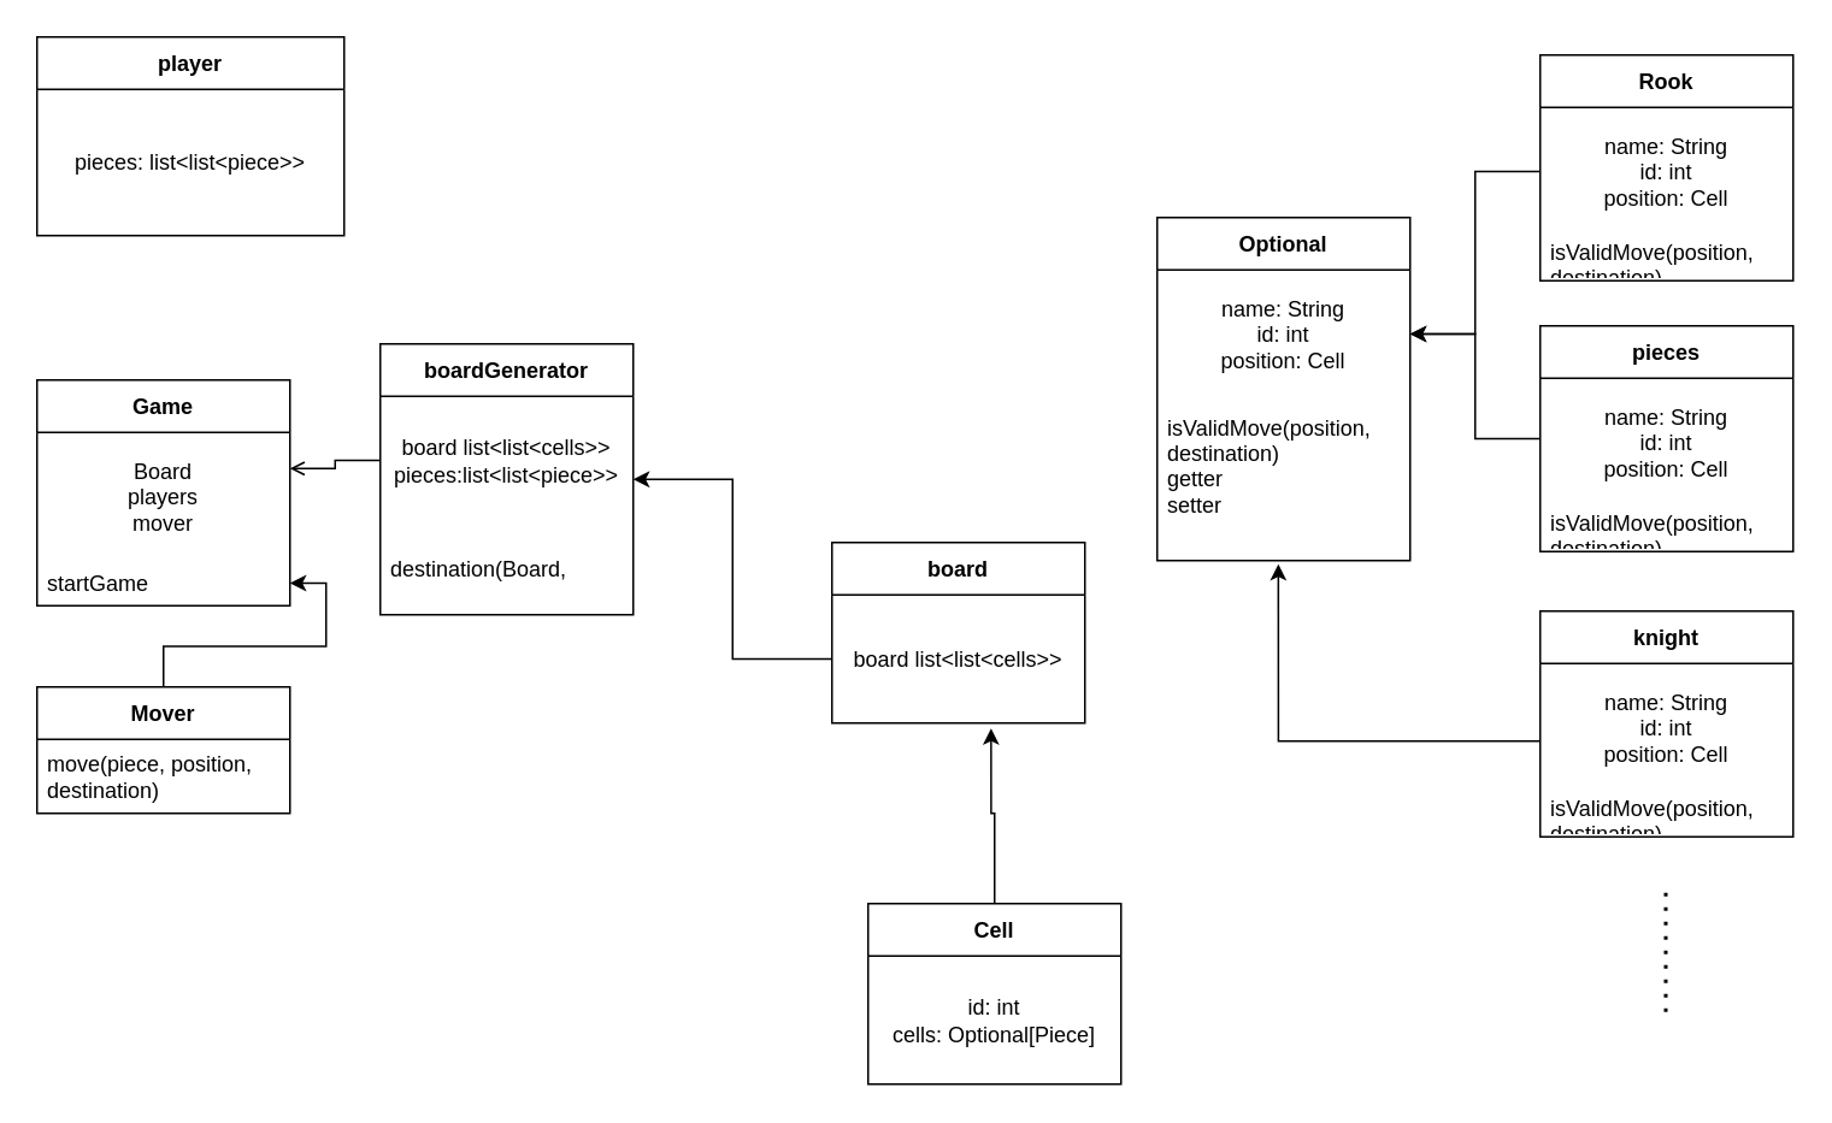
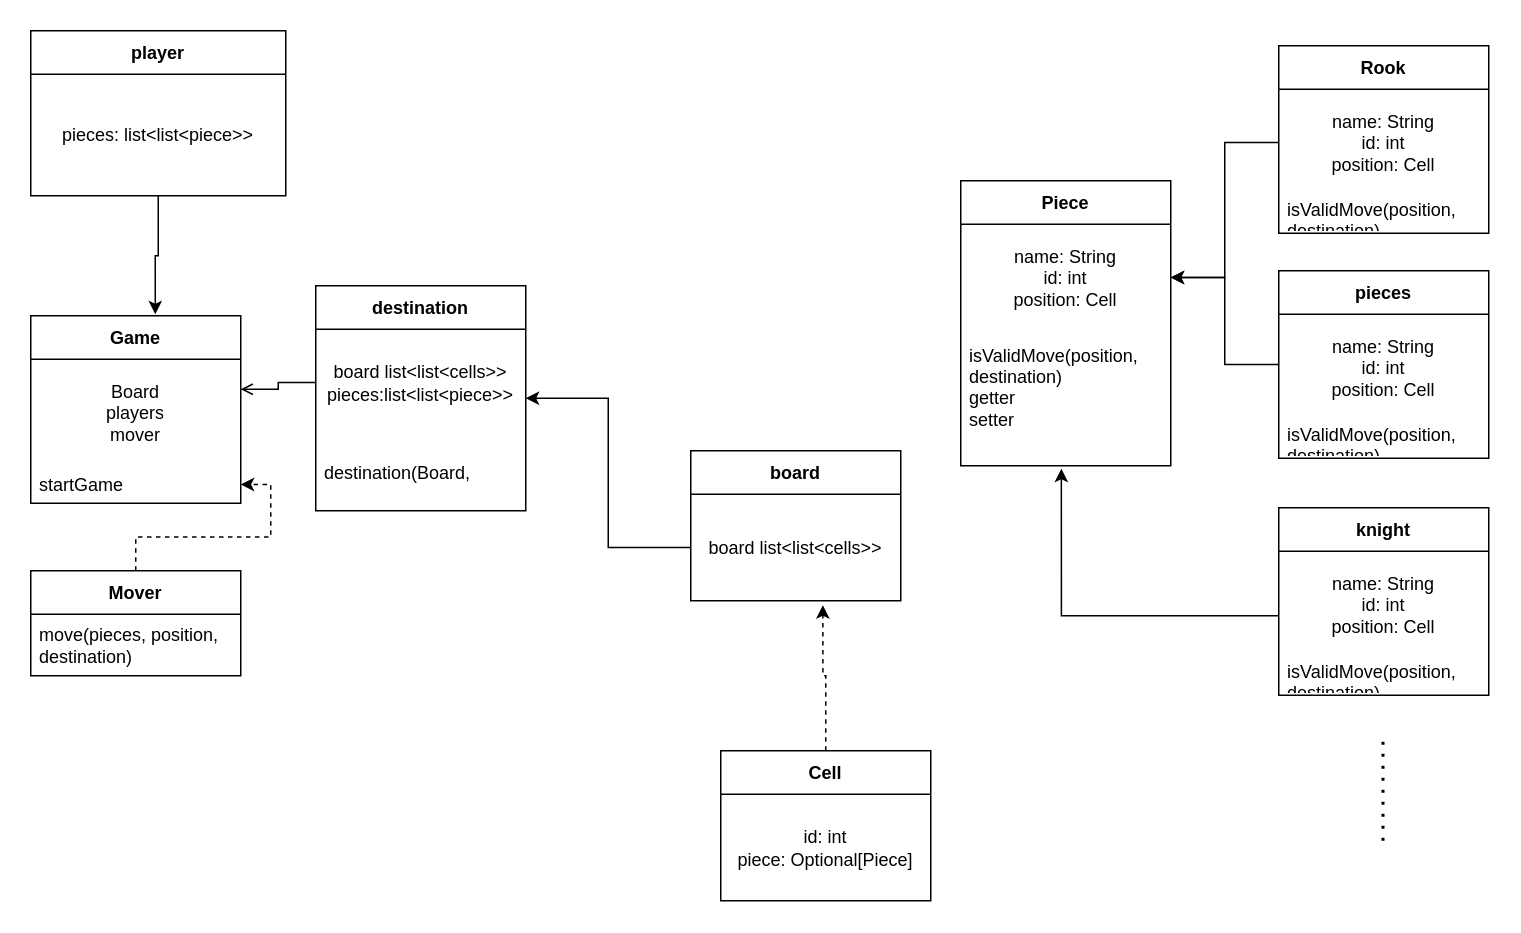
  <mxCell id="0" />
  <mxCell id="1" parent="0" />
- <mxCell id="2" value="Optional" style="swimlane;fontStyle=1;align=center;verticalAlign=middle;childLayout=stackLayout;horizontal=1;startSize=29;horizontalStack=0;resizeParent=1;resizeParentMax=0;resizeLast=0;collapsible=0;marginBottom=0;html=1;whiteSpace=wrap;" vertex="1" parent="1"><mxGeometry x="640" y="120" width="140" height="190" as="geometry" /></mxCell>
+ <mxCell id="2" value="Piece" style="swimlane;fontStyle=1;align=center;verticalAlign=middle;childLayout=stackLayout;horizontal=1;startSize=29;horizontalStack=0;resizeParent=1;resizeParentMax=0;resizeLast=0;collapsible=0;marginBottom=0;html=1;whiteSpace=wrap;" vertex="1" parent="1"><mxGeometry x="640" y="120" width="140" height="190" as="geometry" /></mxCell>
  <mxCell id="3" value="name: String&lt;div&gt;id: int&lt;/div&gt;&lt;div&gt;position: Cell&lt;/div&gt;" style="text;html=1;strokeColor=none;fillColor=none;align=center;verticalAlign=middle;spacingLeft=4;spacingRight=4;overflow=hidden;rotatable=0;points=[[0,0.5],[1,0.5]];portConstraint=eastwest;whiteSpace=wrap;" vertex="1" parent="2"><mxGeometry y="29" width="140" height="71" as="geometry" /></mxCell>
  <mxCell id="4" value="isValidMove(position, destination)&lt;div&gt;getter&lt;/div&gt;&lt;div&gt;setter&lt;/div&gt;&lt;div&gt;&lt;br&gt;&lt;/div&gt;" style="text;html=1;strokeColor=none;fillColor=none;align=left;verticalAlign=middle;spacingLeft=4;spacingRight=4;overflow=hidden;rotatable=0;points=[[0,0.5],[1,0.5]];portConstraint=eastwest;whiteSpace=wrap;" vertex="1" parent="2"><mxGeometry y="100" width="140" height="90" as="geometry" /></mxCell>
  <mxCell id="5" value="Rook" style="swimlane;fontStyle=1;align=center;verticalAlign=middle;childLayout=stackLayout;horizontal=1;startSize=29;horizontalStack=0;resizeParent=1;resizeParentMax=0;resizeLast=0;collapsible=0;marginBottom=0;html=1;whiteSpace=wrap;" vertex="1" parent="1"><mxGeometry x="852" y="30" width="140" height="125" as="geometry" /></mxCell>
  <mxCell id="6" value="name: String&lt;div&gt;id: int&lt;/div&gt;&lt;div&gt;position: Cell&lt;/div&gt;" style="text;html=1;strokeColor=none;fillColor=none;align=center;verticalAlign=middle;spacingLeft=4;spacingRight=4;overflow=hidden;rotatable=0;points=[[0,0.5],[1,0.5]];portConstraint=eastwest;whiteSpace=wrap;" vertex="1" parent="5"><mxGeometry y="29" width="140" height="71" as="geometry" /></mxCell>
  <mxCell id="7" value="isValidMove(position, destination)" style="text;html=1;strokeColor=none;fillColor=none;align=left;verticalAlign=middle;spacingLeft=4;spacingRight=4;overflow=hidden;rotatable=0;points=[[0,0.5],[1,0.5]];portConstraint=eastwest;whiteSpace=wrap;" vertex="1" parent="5"><mxGeometry y="100" width="140" height="25" as="geometry" /></mxCell>
  <mxCell id="8" style="edgeStyle=orthogonalEdgeStyle;rounded=0;orthogonalLoop=1;jettySize=auto;html=1;entryX=1;entryY=0.5;entryDx=0;entryDy=0;" edge="1" parent="1" source="6" target="3"><mxGeometry relative="1" as="geometry" /></mxCell>
  <mxCell id="9" style="edgeStyle=orthogonalEdgeStyle;rounded=0;orthogonalLoop=1;jettySize=auto;html=1;entryX=1;entryY=0.5;entryDx=0;entryDy=0;" edge="1" parent="1" source="10" target="3"><mxGeometry relative="1" as="geometry" /></mxCell>
  <mxCell id="10" value="pieces" style="swimlane;fontStyle=1;align=center;verticalAlign=middle;childLayout=stackLayout;horizontal=1;startSize=29;horizontalStack=0;resizeParent=1;resizeParentMax=0;resizeLast=0;collapsible=0;marginBottom=0;html=1;whiteSpace=wrap;" vertex="1" parent="1"><mxGeometry x="852" y="180" width="140" height="125" as="geometry" /></mxCell>
  <mxCell id="11" value="name: String&lt;div&gt;id: int&lt;/div&gt;&lt;div&gt;position: Cell&lt;/div&gt;" style="text;html=1;strokeColor=none;fillColor=none;align=center;verticalAlign=middle;spacingLeft=4;spacingRight=4;overflow=hidden;rotatable=0;points=[[0,0.5],[1,0.5]];portConstraint=eastwest;whiteSpace=wrap;" vertex="1" parent="10"><mxGeometry y="29" width="140" height="71" as="geometry" /></mxCell>
  <mxCell id="12" value="isValidMove(position, destination)" style="text;html=1;strokeColor=none;fillColor=none;align=left;verticalAlign=middle;spacingLeft=4;spacingRight=4;overflow=hidden;rotatable=0;points=[[0,0.5],[1,0.5]];portConstraint=eastwest;whiteSpace=wrap;" vertex="1" parent="10"><mxGeometry y="100" width="140" height="25" as="geometry" /></mxCell>
  <mxCell id="13" value="knight" style="swimlane;fontStyle=1;align=center;verticalAlign=middle;childLayout=stackLayout;horizontal=1;startSize=29;horizontalStack=0;resizeParent=1;resizeParentMax=0;resizeLast=0;collapsible=0;marginBottom=0;html=1;whiteSpace=wrap;" vertex="1" parent="1"><mxGeometry x="852" y="338" width="140" height="125" as="geometry" /></mxCell>
  <mxCell id="14" value="name: String&lt;div&gt;id: int&lt;/div&gt;&lt;div&gt;position: Cell&lt;/div&gt;" style="text;html=1;strokeColor=none;fillColor=none;align=center;verticalAlign=middle;spacingLeft=4;spacingRight=4;overflow=hidden;rotatable=0;points=[[0,0.5],[1,0.5]];portConstraint=eastwest;whiteSpace=wrap;" vertex="1" parent="13"><mxGeometry y="29" width="140" height="71" as="geometry" /></mxCell>
  <mxCell id="15" value="isValidMove(position, destination)" style="text;html=1;strokeColor=none;fillColor=none;align=left;verticalAlign=middle;spacingLeft=4;spacingRight=4;overflow=hidden;rotatable=0;points=[[0,0.5],[1,0.5]];portConstraint=eastwest;whiteSpace=wrap;" vertex="1" parent="13"><mxGeometry y="100" width="140" height="25" as="geometry" /></mxCell>
  <mxCell id="16" value="" style="endArrow=none;dashed=1;html=1;dashPattern=1 3;strokeWidth=2;rounded=0;" edge="1" parent="1"><mxGeometry width="50" height="50" relative="1" as="geometry"><mxPoint x="921.5" y="560" as="sourcePoint" /><mxPoint x="921.5" y="490" as="targetPoint" /></mxGeometry></mxCell>
  <mxCell id="17" value="Cell" style="swimlane;fontStyle=1;align=center;verticalAlign=middle;childLayout=stackLayout;horizontal=1;startSize=29;horizontalStack=0;resizeParent=1;resizeParentMax=0;resizeLast=0;collapsible=0;marginBottom=0;html=1;whiteSpace=wrap;" vertex="1" parent="1"><mxGeometry x="480" y="500" width="140" height="100" as="geometry" /></mxCell>
- <mxCell id="18" value="id: int&lt;div&gt;cells: Optional[Piece]&lt;/div&gt;" style="text;html=1;strokeColor=none;fillColor=none;align=center;verticalAlign=middle;spacingLeft=4;spacingRight=4;overflow=hidden;rotatable=0;points=[[0,0.5],[1,0.5]];portConstraint=eastwest;whiteSpace=wrap;" vertex="1" parent="17"><mxGeometry y="29" width="140" height="71" as="geometry" /></mxCell>
+ <mxCell id="18" value="id: int&lt;div&gt;piece: Optional[Piece]&lt;/div&gt;" style="text;html=1;strokeColor=none;fillColor=none;align=center;verticalAlign=middle;spacingLeft=4;spacingRight=4;overflow=hidden;rotatable=0;points=[[0,0.5],[1,0.5]];portConstraint=eastwest;whiteSpace=wrap;" vertex="1" parent="17"><mxGeometry y="29" width="140" height="71" as="geometry" /></mxCell>
  <mxCell id="19" value="board" style="swimlane;fontStyle=1;align=center;verticalAlign=middle;childLayout=stackLayout;horizontal=1;startSize=29;horizontalStack=0;resizeParent=1;resizeParentMax=0;resizeLast=0;collapsible=0;marginBottom=0;html=1;whiteSpace=wrap;" vertex="1" parent="1"><mxGeometry x="460" y="300" width="140" height="100" as="geometry" /></mxCell>
  <mxCell id="20" value="board list&amp;lt;list&amp;lt;cells&amp;gt;&amp;gt;" style="text;html=1;strokeColor=none;fillColor=none;align=center;verticalAlign=middle;spacingLeft=4;spacingRight=4;overflow=hidden;rotatable=0;points=[[0,0.5],[1,0.5]];portConstraint=eastwest;whiteSpace=wrap;" vertex="1" parent="19"><mxGeometry y="29" width="140" height="71" as="geometry" /></mxCell>
- <mxCell id="21" value="boardGenerator" style="swimlane;fontStyle=1;align=center;verticalAlign=middle;childLayout=stackLayout;horizontal=1;startSize=29;horizontalStack=0;resizeParent=1;resizeParentMax=0;resizeLast=0;collapsible=0;marginBottom=0;html=1;whiteSpace=wrap;" vertex="1" parent="1"><mxGeometry x="210" y="190" width="140" height="150" as="geometry" /></mxCell>
+ <mxCell id="21" value="destination" style="swimlane;fontStyle=1;align=center;verticalAlign=middle;childLayout=stackLayout;horizontal=1;startSize=29;horizontalStack=0;resizeParent=1;resizeParentMax=0;resizeLast=0;collapsible=0;marginBottom=0;html=1;whiteSpace=wrap;" vertex="1" parent="1"><mxGeometry x="210" y="190" width="140" height="150" as="geometry" /></mxCell>
  <mxCell id="22" value="board list&amp;lt;list&amp;lt;cells&amp;gt;&amp;gt;&lt;div&gt;pieces:list&amp;lt;list&amp;lt;piece&amp;gt;&amp;gt;&lt;/div&gt;" style="text;html=1;strokeColor=none;fillColor=none;align=center;verticalAlign=middle;spacingLeft=4;spacingRight=4;overflow=hidden;rotatable=0;points=[[0,0.5],[1,0.5]];portConstraint=eastwest;whiteSpace=wrap;" vertex="1" parent="21"><mxGeometry y="29" width="140" height="71" as="geometry" /></mxCell>
  <mxCell id="23" value="destination(Board,&amp;nbsp;" style="text;html=1;strokeColor=none;fillColor=none;align=left;verticalAlign=middle;spacingLeft=4;spacingRight=4;overflow=hidden;rotatable=0;points=[[0,0.5],[1,0.5]];portConstraint=eastwest;whiteSpace=wrap;" vertex="1" parent="21"><mxGeometry y="100" width="140" height="50" as="geometry" /></mxCell>
  <mxCell id="24" value="Game" style="swimlane;fontStyle=1;align=center;verticalAlign=middle;childLayout=stackLayout;horizontal=1;startSize=29;horizontalStack=0;resizeParent=1;resizeParentMax=0;resizeLast=0;collapsible=0;marginBottom=0;html=1;whiteSpace=wrap;" vertex="1" parent="1"><mxGeometry x="20" y="210" width="140" height="125" as="geometry" /></mxCell>
  <mxCell id="25" value="Board&lt;div&gt;players&lt;/div&gt;&lt;div&gt;mover&lt;/div&gt;" style="text;html=1;strokeColor=none;fillColor=none;align=center;verticalAlign=middle;spacingLeft=4;spacingRight=4;overflow=hidden;rotatable=0;points=[[0,0.5],[1,0.5]];portConstraint=eastwest;whiteSpace=wrap;" vertex="1" parent="24"><mxGeometry y="29" width="140" height="71" as="geometry" /></mxCell>
  <mxCell id="26" value="startGame" style="text;html=1;strokeColor=none;fillColor=none;align=left;verticalAlign=middle;spacingLeft=4;spacingRight=4;overflow=hidden;rotatable=0;points=[[0,0.5],[1,0.5]];portConstraint=eastwest;whiteSpace=wrap;" vertex="1" parent="24"><mxGeometry y="100" width="140" height="25" as="geometry" /></mxCell>
- <mxCell id="27" value="" style="edgeStyle=orthogonalEdgeStyle;rounded=0;orthogonalLoop=1;jettySize=auto;html=1;" edge="1" parent="1" source="28" target="26"><mxGeometry relative="1" as="geometry" /></mxCell>
+ <mxCell id="27" value="" style="edgeStyle=orthogonalEdgeStyle;rounded=0;orthogonalLoop=1;jettySize=auto;html=1;dashed=1;" edge="1" parent="1" source="28" target="26"><mxGeometry relative="1" as="geometry" /></mxCell>
  <mxCell id="28" value="Mover" style="swimlane;fontStyle=1;align=center;verticalAlign=middle;childLayout=stackLayout;horizontal=1;startSize=29;horizontalStack=0;resizeParent=1;resizeParentMax=0;resizeLast=0;collapsible=0;marginBottom=0;html=1;whiteSpace=wrap;" vertex="1" parent="1"><mxGeometry x="20" y="380" width="140" height="70" as="geometry" /></mxCell>
- <mxCell id="29" value="move(piece, position, destination)" style="text;html=1;strokeColor=none;fillColor=none;align=left;verticalAlign=middle;spacingLeft=4;spacingRight=4;overflow=hidden;rotatable=0;points=[[0,0.5],[1,0.5]];portConstraint=eastwest;whiteSpace=wrap;" vertex="1" parent="28"><mxGeometry y="29" width="140" height="41" as="geometry" /></mxCell>
+ <mxCell id="29" value="move(pieces, position, destination)" style="text;html=1;strokeColor=none;fillColor=none;align=left;verticalAlign=middle;spacingLeft=4;spacingRight=4;overflow=hidden;rotatable=0;points=[[0,0.5],[1,0.5]];portConstraint=eastwest;whiteSpace=wrap;" vertex="1" parent="28"><mxGeometry y="29" width="140" height="41" as="geometry" /></mxCell>
  <mxCell id="30" value="player" style="swimlane;fontStyle=1;align=center;verticalAlign=middle;childLayout=stackLayout;horizontal=1;startSize=29;horizontalStack=0;resizeParent=1;resizeParentMax=0;resizeLast=0;collapsible=0;marginBottom=0;html=1;whiteSpace=wrap;" vertex="1" parent="1"><mxGeometry x="20" y="20" width="170" height="110" as="geometry" /></mxCell>
  <mxCell id="31" value="pieces: list&amp;lt;list&amp;lt;piece&amp;gt;&amp;gt;" style="text;html=1;strokeColor=none;fillColor=none;align=center;verticalAlign=middle;spacingLeft=4;spacingRight=4;overflow=hidden;rotatable=0;points=[[0,0.5],[1,0.5]];portConstraint=eastwest;whiteSpace=wrap;" vertex="1" parent="30"><mxGeometry y="29" width="170" height="81" as="geometry" /></mxCell>
+ <mxCell id="32" style="edgeStyle=orthogonalEdgeStyle;rounded=0;orthogonalLoop=1;jettySize=auto;html=1;entryX=0.593;entryY=-0.008;entryDx=0;entryDy=0;entryPerimeter=0;" edge="1" parent="1" source="30" target="24"><mxGeometry relative="1" as="geometry" /></mxCell>
  <mxCell id="33" style="edgeStyle=orthogonalEdgeStyle;rounded=0;orthogonalLoop=1;jettySize=auto;html=1;entryX=1;entryY=0.5;entryDx=0;entryDy=0;" edge="1" parent="1" source="20" target="21"><mxGeometry relative="1" as="geometry" /></mxCell>
  <mxCell id="34" style="edgeStyle=orthogonalEdgeStyle;rounded=0;orthogonalLoop=1;jettySize=auto;html=1;entryX=1;entryY=0.282;entryDx=0;entryDy=0;entryPerimeter=0;endArrow=open;" edge="1" parent="1" source="22" target="25"><mxGeometry relative="1" as="geometry" /></mxCell>
  <mxCell id="35" style="edgeStyle=orthogonalEdgeStyle;rounded=0;orthogonalLoop=1;jettySize=auto;html=1;entryX=0.479;entryY=1.022;entryDx=0;entryDy=0;entryPerimeter=0;" edge="1" parent="1" source="13" target="4"><mxGeometry relative="1" as="geometry"><Array as="points"><mxPoint x="707" y="410" /></Array></mxGeometry></mxCell>
- <mxCell id="36" style="edgeStyle=orthogonalEdgeStyle;rounded=0;orthogonalLoop=1;jettySize=auto;html=1;entryX=0.629;entryY=1.042;entryDx=0;entryDy=0;entryPerimeter=0;" edge="1" parent="1" source="17" target="20"><mxGeometry relative="1" as="geometry"><Array as="points"><mxPoint x="550" y="450" /><mxPoint x="548" y="450" /></Array></mxGeometry></mxCell>
+ <mxCell id="36" style="edgeStyle=orthogonalEdgeStyle;rounded=0;orthogonalLoop=1;jettySize=auto;html=1;entryX=0.629;entryY=1.042;entryDx=0;entryDy=0;entryPerimeter=0;dashed=1;" edge="1" parent="1" source="17" target="20"><mxGeometry relative="1" as="geometry"><Array as="points"><mxPoint x="550" y="450" /><mxPoint x="548" y="450" /></Array></mxGeometry></mxCell>
